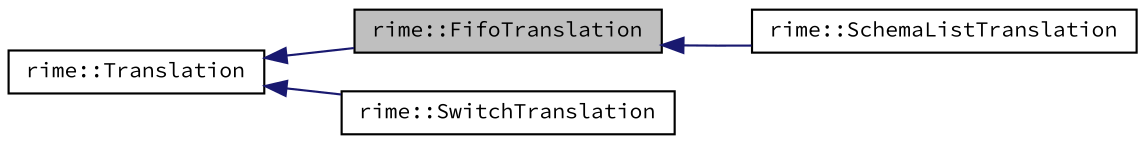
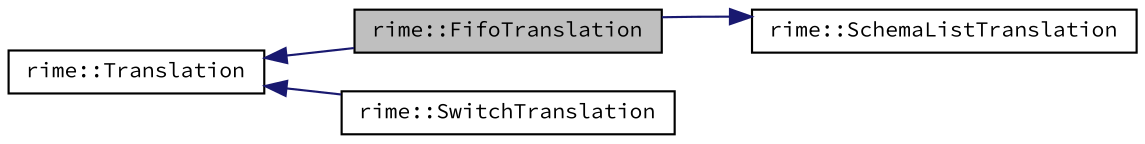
  digraph {
    fontname="Source Code Pro"
    rankdir=LR
    node [color=black fillcolor=white fontname="Source Code Pro" fontsize=10 shape=record style=filled]
    edge [color=midnightblue dir=back fontname="Source Code Pro" fontsize=10 labelfontname=Helvetica labelfontsize=10 style=solid]
    n1 [fillcolor=grey75 fontcolor=black height=0.2 label="rime::FifoTranslation" width=0.4]
    n2 [height=0.2 label="rime::SchemaListTranslation" width=0.4]
    n3 [height=0.2 label="rime::SwitchTranslation" width=0.4]
    n4 [height=0.2 label="rime::Translation" width=0.4]
-   n1 -> n2
+   n2 -> n1
    n4 -> n1
    n4 -> n3
  }
